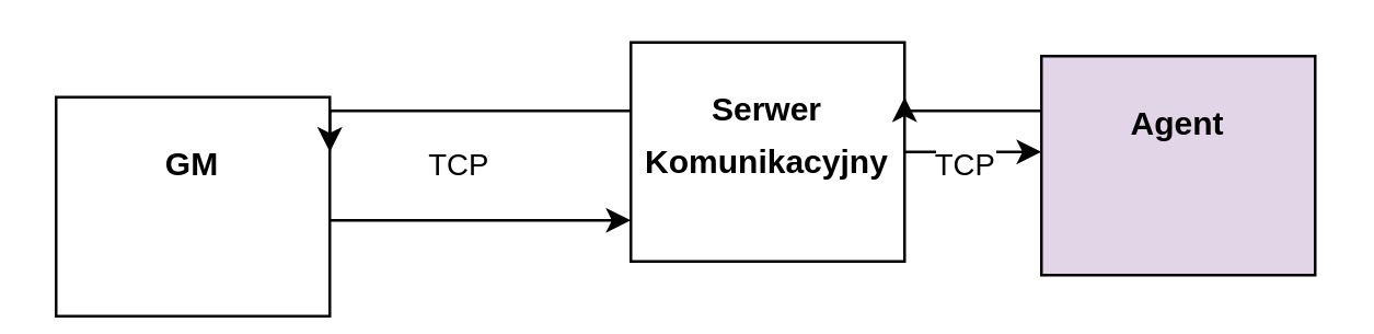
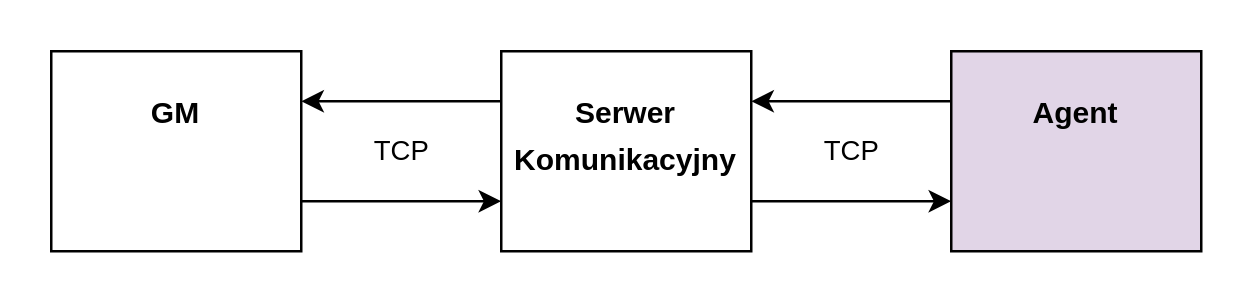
  <mxCell id="0" />
  <mxCell id="1" parent="0" />
  <mxCell id="2" style="edgeStyle=orthogonalEdgeStyle;rounded=0;orthogonalLoop=1;jettySize=auto;html=1;" edge="1" parent="1" source="3" target="6"><mxGeometry relative="1" as="geometry"><Array as="points"><mxPoint x="190" y="80" /><mxPoint x="190" y="80" /></Array></mxGeometry></mxCell>
- <mxCell id="3" value="&lt;p style=&quot;margin: 0px ; margin-top: 4px ; text-align: center&quot;&gt;&lt;br&gt;&lt;b&gt;GM&lt;/b&gt;&lt;/p&gt;" style="verticalAlign=top;align=left;overflow=fill;fontSize=12;fontFamily=Helvetica;html=1;" vertex="1" parent="1"><mxGeometry x="20" y="35" width="100" height="80" as="geometry" /></mxCell>
+ <mxCell id="3" value="&lt;p style=&quot;margin: 0px ; margin-top: 4px ; text-align: center&quot;&gt;&lt;br&gt;&lt;b&gt;GM&lt;/b&gt;&lt;/p&gt;" style="verticalAlign=top;align=left;overflow=fill;fontSize=12;fontFamily=Helvetica;html=1;" vertex="1" parent="1"><mxGeometry x="20" y="20" width="100" height="80" as="geometry" /></mxCell>
  <mxCell id="4" style="edgeStyle=orthogonalEdgeStyle;rounded=0;orthogonalLoop=1;jettySize=auto;html=1;" edge="1" parent="1" source="6" target="8"><mxGeometry relative="1" as="geometry"><Array as="points"><mxPoint x="330" y="80" /><mxPoint x="330" y="80" /></Array></mxGeometry></mxCell>
  <mxCell id="5" value="TCP" style="edgeStyle=orthogonalEdgeStyle;rounded=0;orthogonalLoop=1;jettySize=auto;html=1;entryX=1;entryY=0.25;entryDx=0;entryDy=0;" edge="1" parent="1" source="6" target="3"><mxGeometry y="20" relative="1" as="geometry"><Array as="points"><mxPoint x="200" y="40" /><mxPoint x="200" y="40" /></Array><mxPoint as="offset" /></mxGeometry></mxCell>
- <mxCell id="6" value="&lt;p style=&quot;margin: 0px ; margin-top: 4px ; text-align: center&quot;&gt;&lt;br&gt;&lt;b&gt;Serwer&lt;/b&gt;&lt;/p&gt;&lt;p style=&quot;margin: 0px ; margin-top: 4px ; text-align: center&quot;&gt;&lt;b&gt;Komunikacyjny&lt;/b&gt;&lt;/p&gt;" style="verticalAlign=top;align=left;overflow=fill;fontSize=12;fontFamily=Helvetica;html=1;" vertex="1" parent="1"><mxGeometry x="230" y="15" width="100" height="80" as="geometry" /></mxCell>
+ <mxCell id="6" value="&lt;p style=&quot;margin: 0px ; margin-top: 4px ; text-align: center&quot;&gt;&lt;br&gt;&lt;b&gt;Serwer&lt;/b&gt;&lt;/p&gt;&lt;p style=&quot;margin: 0px ; margin-top: 4px ; text-align: center&quot;&gt;&lt;b&gt;Komunikacyjny&lt;/b&gt;&lt;/p&gt;" style="verticalAlign=top;align=left;overflow=fill;fontSize=12;fontFamily=Helvetica;html=1;" vertex="1" parent="1"><mxGeometry x="200" y="20" width="100" height="80" as="geometry" /></mxCell>
  <mxCell id="7" value="TCP" style="edgeStyle=orthogonalEdgeStyle;rounded=0;orthogonalLoop=1;jettySize=auto;html=1;entryX=1;entryY=0.25;entryDx=0;entryDy=0;" edge="1" parent="1" source="8" target="6"><mxGeometry y="20" relative="1" as="geometry"><Array as="points"><mxPoint x="340" y="40" /><mxPoint x="340" y="40" /></Array><mxPoint as="offset" /></mxGeometry></mxCell>
  <mxCell id="8" value="&lt;p style=&quot;margin: 0px ; margin-top: 4px ; text-align: center&quot;&gt;&lt;br&gt;&lt;b&gt;Agent&lt;/b&gt;&lt;/p&gt;" style="verticalAlign=top;align=left;overflow=fill;fontSize=12;fontFamily=Helvetica;html=1;fillColor=#e1d5e7;" vertex="1" parent="1"><mxGeometry x="380" y="20" width="100" height="80" as="geometry" /></mxCell>
